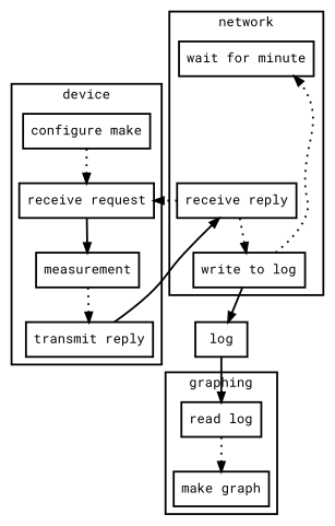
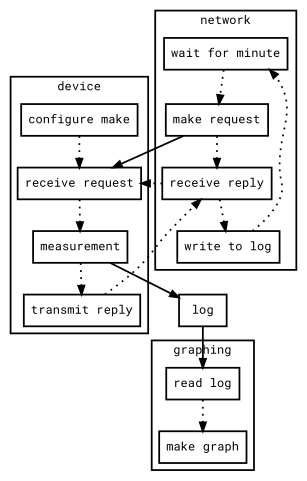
  digraph {
    fontname="Roboto Mono"
    penwidth=2
    node [fontname="Roboto Mono" penwidth=2 shape=rectangle]
    edge [fontname="Roboto Mono" penwidth=2 style=dotted]
    n1 [label="configure make"]
    "receive request"
    measurement
    "transmit reply"
    "wait for minute"
+   "make request"
    "receive reply"
    "write to log"
    "read log"
    "make graph"
    log
    subgraph cluster_1 {
      label=device
      n1
      "receive request"
      measurement
      "transmit reply"
    }
    subgraph cluster_2 {
      label=network
      "wait for minute"
+     "make request"
      "receive reply"
      "write to log"
    }
    subgraph cluster_3 {
      label=graphing
      "read log"
      "make graph"
    }
    n1 -> "receive request"
-   "receive request" -> measurement [style=normal]
+   "receive request" -> measurement
    measurement -> "transmit reply"
-   "transmit reply" -> "receive reply" [style=normal]
+   "transmit reply" -> "receive reply"
+   "wait for minute" -> "make request"
+   "make request" -> "receive request" [style=normal]
+   "make request" -> "receive reply"
    "receive reply" -> "receive request"
    "receive reply" -> "write to log"
    "write to log" -> "wait for minute"
-   "write to log" -> log [style=normal]
+   measurement -> log [style=normal]
    "read log" -> "make graph"
    log -> "read log" [style=normal]
  }
